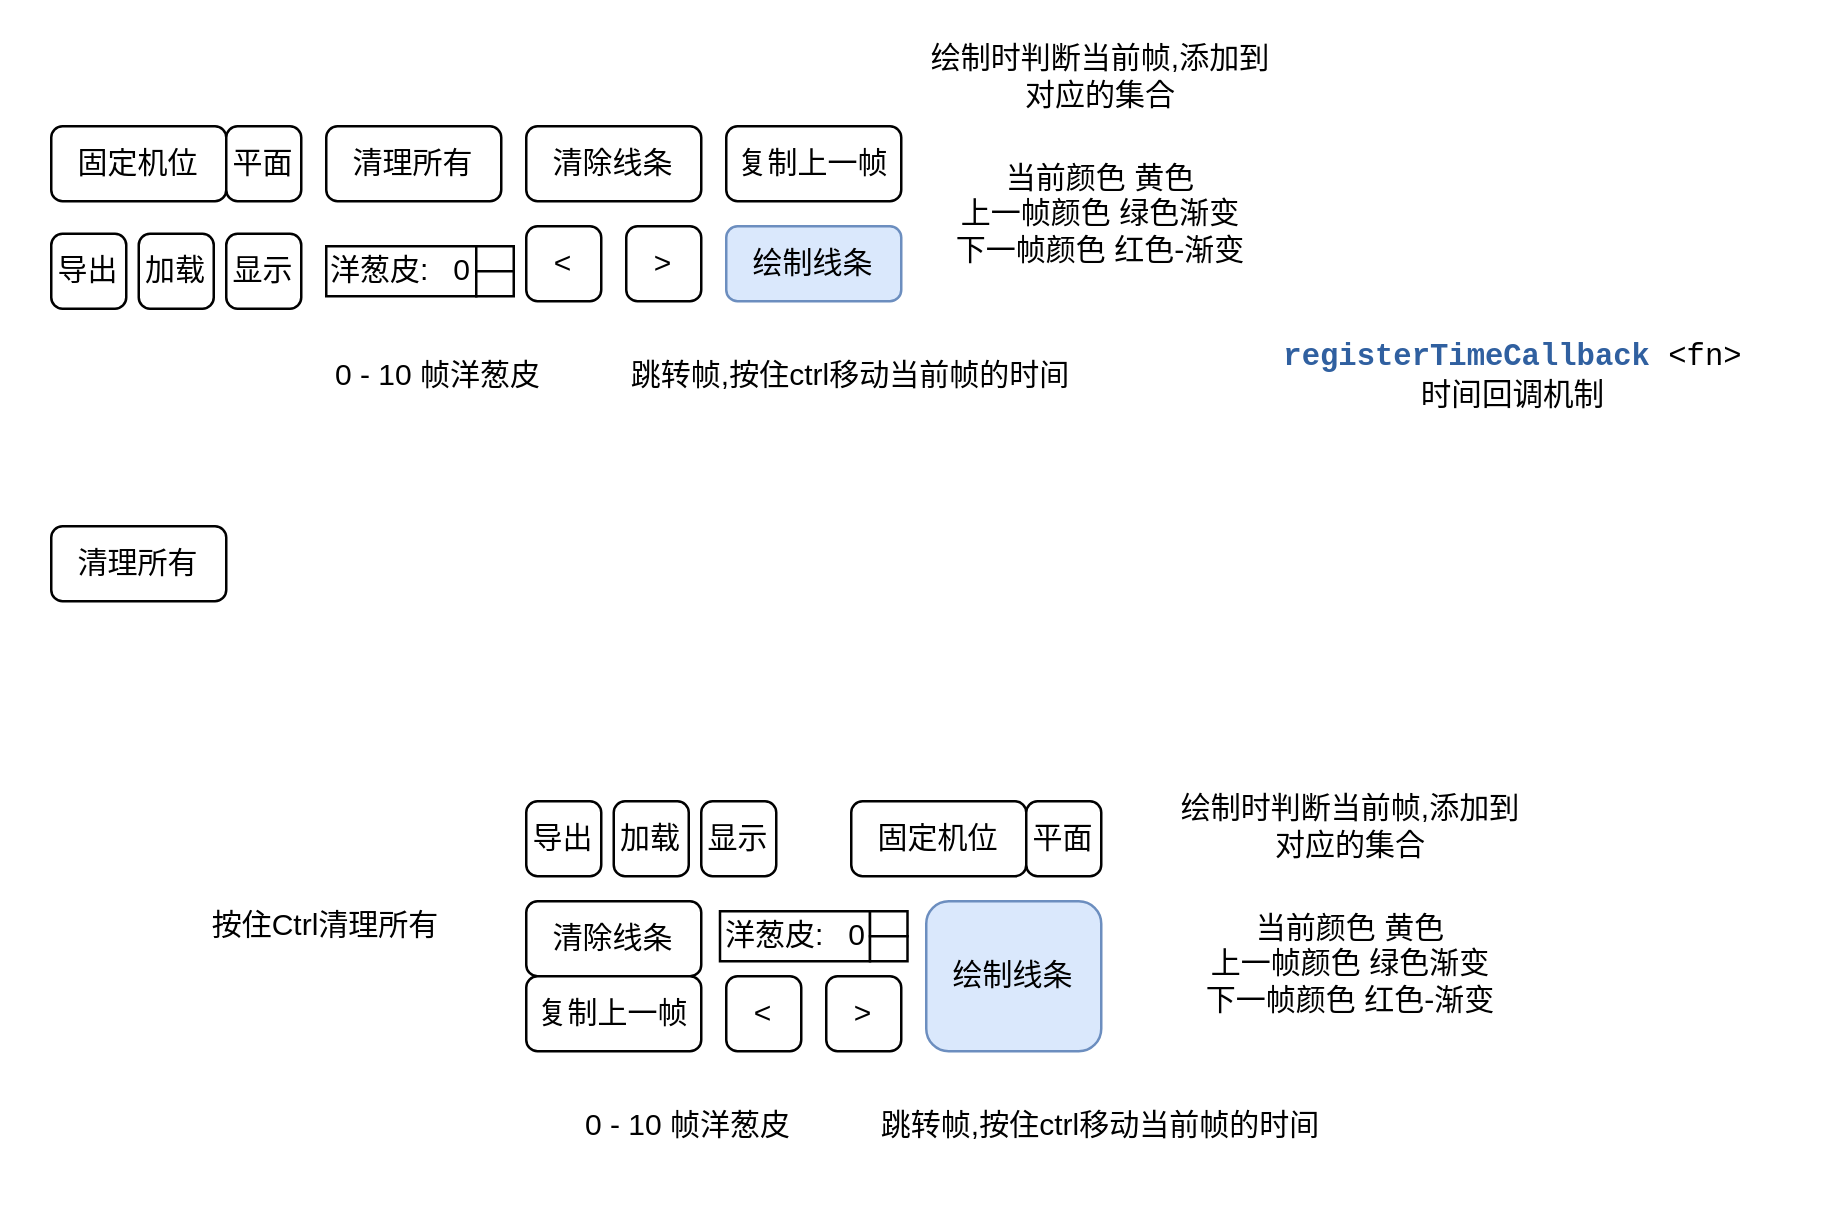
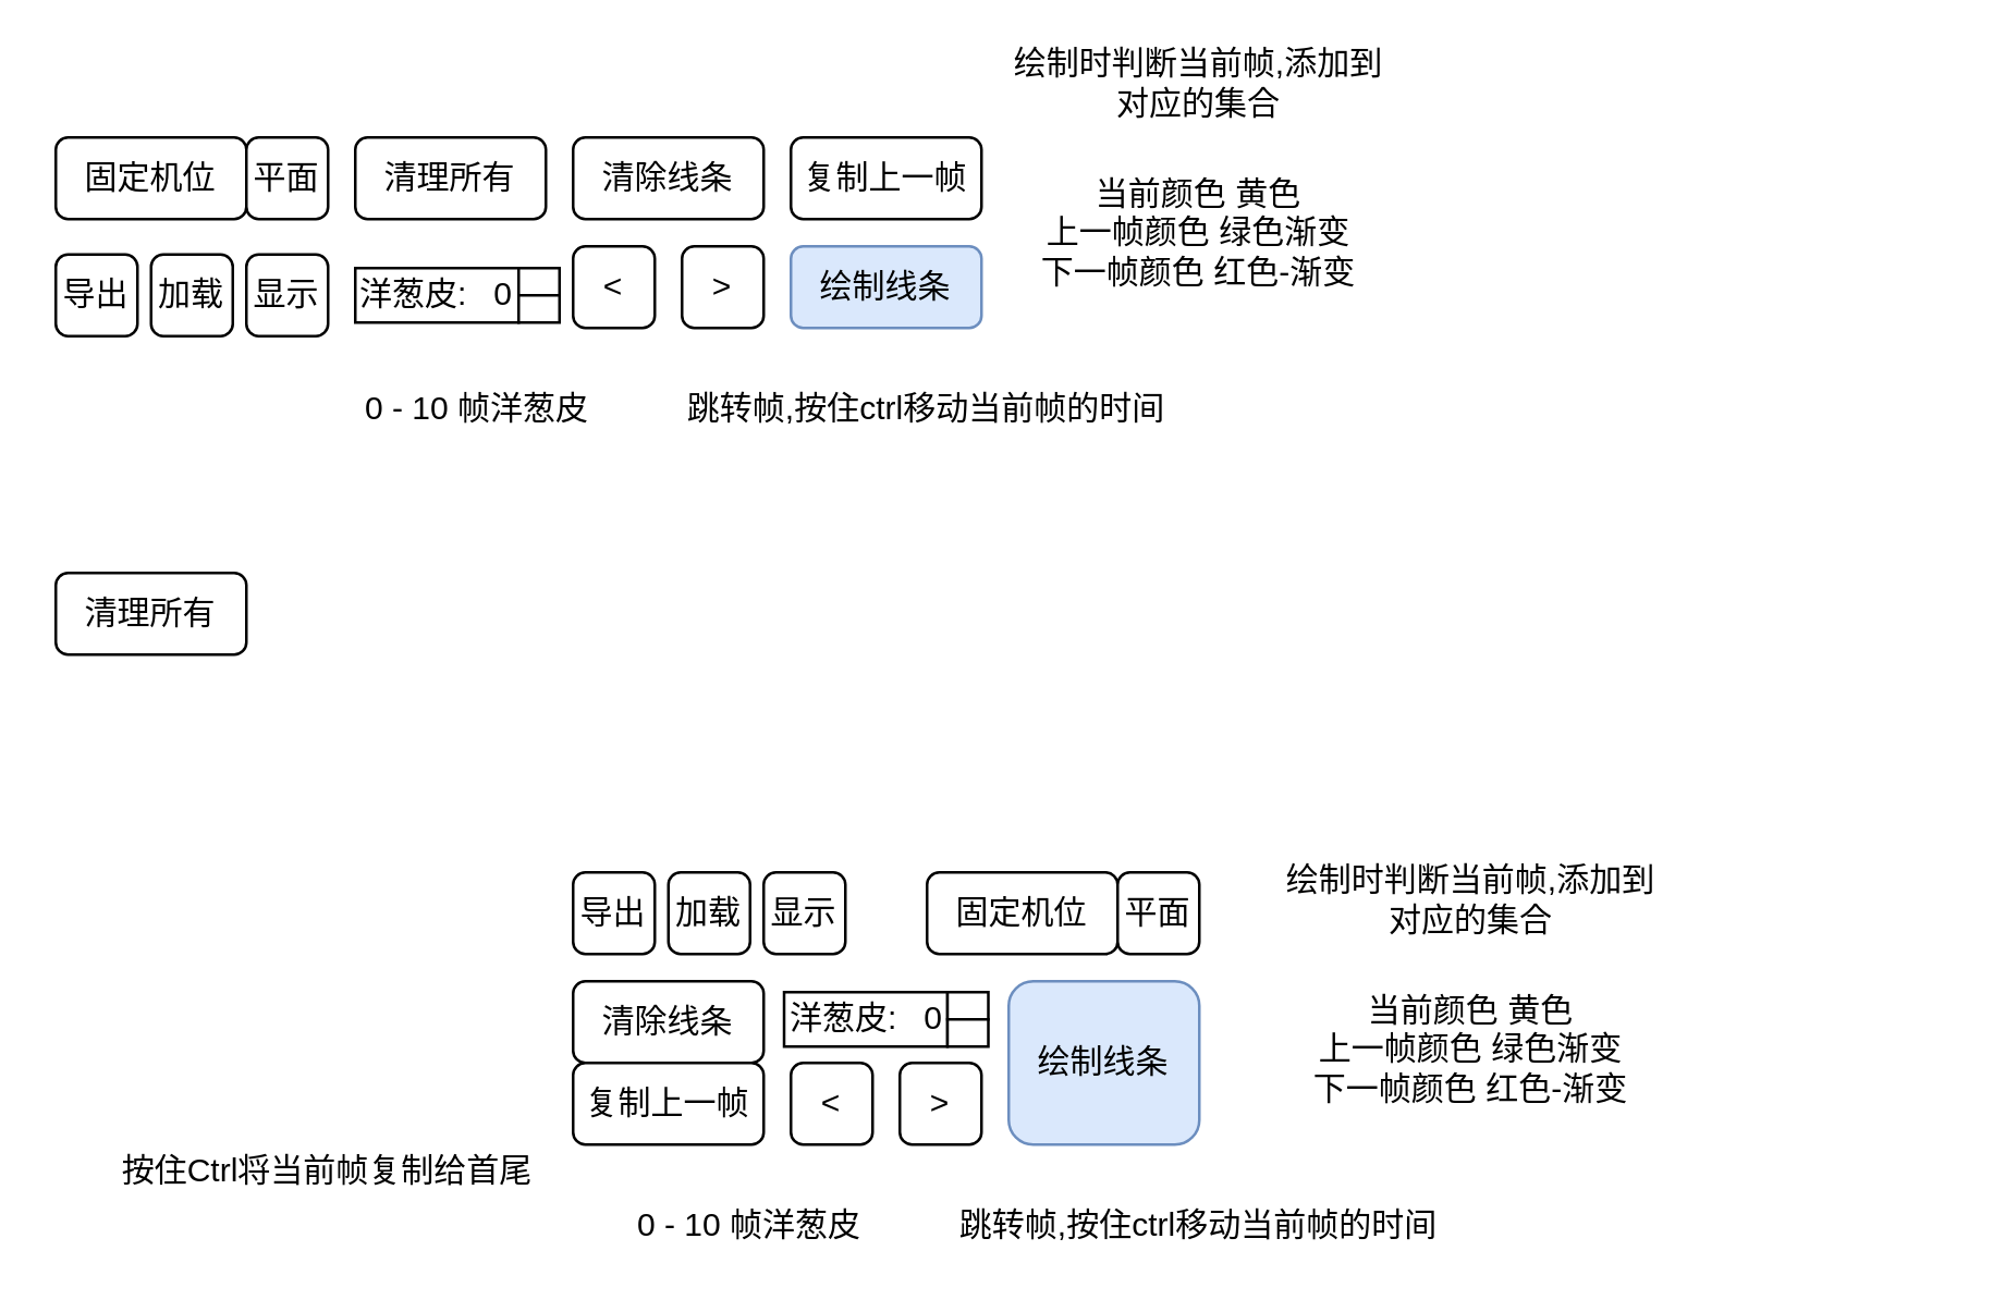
  <mxCell id="0" />
  <mxCell id="1" parent="0" />
  <mxCell id="2" value="绘制线条" style="rounded=1;whiteSpace=wrap;html=1;fillColor=#dae8fc;strokeColor=#6c8ebf;" parent="1" vertex="1"><mxGeometry x="290" y="90" width="70" height="30" as="geometry" /></mxCell>
  <mxCell id="3" value="&amp;gt;" style="rounded=1;whiteSpace=wrap;html=1;" parent="1" vertex="1"><mxGeometry x="250" y="90" width="30" height="30" as="geometry" /></mxCell>
  <mxCell id="4" value="&amp;lt;" style="rounded=1;whiteSpace=wrap;html=1;" parent="1" vertex="1"><mxGeometry x="210" y="90" width="30" height="30" as="geometry" /></mxCell>
  <mxCell id="5" value="清除线条" style="rounded=1;whiteSpace=wrap;html=1;" parent="1" vertex="1"><mxGeometry x="210" y="50" width="70" height="30" as="geometry" /></mxCell>
  <mxCell id="6" value="复制上一帧" style="rounded=1;whiteSpace=wrap;html=1;" parent="1" vertex="1"><mxGeometry x="290" y="50" width="70" height="30" as="geometry" /></mxCell>
  <mxCell id="7" value="洋葱皮:&amp;nbsp; &amp;nbsp;0" style="rounded=0;whiteSpace=wrap;html=1;" parent="1" vertex="1"><mxGeometry x="130" y="98" width="60" height="20" as="geometry" /></mxCell>
  <mxCell id="8" value="" style="rounded=0;whiteSpace=wrap;html=1;" parent="1" vertex="1"><mxGeometry x="190" y="98" width="15" height="10" as="geometry" /></mxCell>
  <mxCell id="9" value="" style="rounded=0;whiteSpace=wrap;html=1;" parent="1" vertex="1"><mxGeometry x="190" y="108" width="15" height="10" as="geometry" /></mxCell>
  <mxCell id="10" value="当前颜色 黄色&lt;br&gt;上一帧颜色 绿色渐变&lt;br&gt;下一帧颜色 红色-渐变" style="text;html=1;strokeColor=none;fillColor=none;align=center;verticalAlign=middle;whiteSpace=wrap;rounded=0;" parent="1" vertex="1"><mxGeometry x="370" y="55" width="140" height="60" as="geometry" /></mxCell>
  <mxCell id="11" value="0 - 10 帧洋葱皮" style="text;html=1;strokeColor=none;fillColor=none;align=center;verticalAlign=middle;whiteSpace=wrap;rounded=0;" parent="1" vertex="1"><mxGeometry x="130" y="140" width="90" height="20" as="geometry" /></mxCell>
  <mxCell id="12" value="绘制时判断当前帧,添加到对应的集合" style="text;html=1;strokeColor=none;fillColor=none;align=center;verticalAlign=middle;whiteSpace=wrap;rounded=0;" parent="1" vertex="1"><mxGeometry x="367" y="20" width="146" height="20" as="geometry" /></mxCell>
  <mxCell id="13" value="清理所有" style="rounded=1;whiteSpace=wrap;html=1;" parent="1" vertex="1"><mxGeometry x="130" y="50" width="70" height="30" as="geometry" /></mxCell>
  <mxCell id="14" value="跳转帧,按住ctrl移动当前帧的时间" style="text;html=1;strokeColor=none;fillColor=none;align=center;verticalAlign=middle;whiteSpace=wrap;rounded=0;" parent="1" vertex="1"><mxGeometry x="240" y="140" width="200" height="20" as="geometry" /></mxCell>
- <mxCell id="15" value="&lt;span class=&quot;codeEmphasisStrong&quot; style=&quot;font-family: &amp;#34;consolas&amp;#34; , &amp;#34;courier new&amp;#34; , &amp;#34;courier&amp;#34; , &amp;#34;nimbus mono l&amp;#34; , monospace ; font-weight: bold ; color: rgb(65 , 65 , 65) ; font-size: 12.222px ; text-align: left&quot;&gt;&lt;span class=&quot;kwd3&quot; style=&quot;color: rgb(48 , 96 , 160)&quot;&gt;registerTimeCallback&lt;/span&gt;&lt;/span&gt;&lt;span class=&quot;pln&quot; style=&quot;font-family: &amp;#34;consolas&amp;#34; , &amp;#34;courier new&amp;#34; , &amp;#34;courier&amp;#34; , &amp;#34;nimbus mono l&amp;#34; , monospace ; font-size: 12.222px ; text-align: left&quot;&gt; &amp;lt;fn&amp;gt;&lt;br&gt;时间回调机制&lt;br&gt;&lt;/span&gt;" style="text;html=1;strokeColor=none;fillColor=none;align=center;verticalAlign=middle;whiteSpace=wrap;rounded=0;" parent="1" vertex="1"><mxGeometry x="500" y="140" width="210" height="20" as="geometry" /></mxCell>
  <mxCell id="16" value="固定机位" style="rounded=1;whiteSpace=wrap;html=1;" vertex="1" parent="1"><mxGeometry x="20" y="50" width="70" height="30" as="geometry" /></mxCell>
  <mxCell id="17" value="平面" style="rounded=1;whiteSpace=wrap;html=1;" vertex="1" parent="1"><mxGeometry x="90" y="50" width="30" height="30" as="geometry" /></mxCell>
  <mxCell id="18" value="显示&lt;br&gt;" style="rounded=1;whiteSpace=wrap;html=1;" vertex="1" parent="1"><mxGeometry x="90" y="93" width="30" height="30" as="geometry" /></mxCell>
  <mxCell id="19" value="加载" style="rounded=1;whiteSpace=wrap;html=1;" vertex="1" parent="1"><mxGeometry x="55" y="93" width="30" height="30" as="geometry" /></mxCell>
  <mxCell id="20" value="导出" style="rounded=1;whiteSpace=wrap;html=1;" vertex="1" parent="1"><mxGeometry x="20" y="93" width="30" height="30" as="geometry" /></mxCell>
  <mxCell id="21" value="绘制线条" style="rounded=1;whiteSpace=wrap;html=1;fillColor=#dae8fc;strokeColor=#6c8ebf;" vertex="1" parent="1"><mxGeometry x="370" y="360" width="70" height="60" as="geometry" /></mxCell>
  <mxCell id="22" value="&amp;gt;" style="rounded=1;whiteSpace=wrap;html=1;" vertex="1" parent="1"><mxGeometry x="330" y="390" width="30" height="30" as="geometry" /></mxCell>
  <mxCell id="23" value="&amp;lt;" style="rounded=1;whiteSpace=wrap;html=1;" vertex="1" parent="1"><mxGeometry x="290" y="390" width="30" height="30" as="geometry" /></mxCell>
  <mxCell id="24" value="清除线条" style="rounded=1;whiteSpace=wrap;html=1;" vertex="1" parent="1"><mxGeometry x="210" y="360" width="70" height="30" as="geometry" /></mxCell>
  <mxCell id="25" value="复制上一帧" style="rounded=1;whiteSpace=wrap;html=1;" vertex="1" parent="1"><mxGeometry x="210" y="390" width="70" height="30" as="geometry" /></mxCell>
  <mxCell id="26" value="洋葱皮:&amp;nbsp; &amp;nbsp;0" style="rounded=0;whiteSpace=wrap;html=1;" vertex="1" parent="1"><mxGeometry x="287.5" y="364" width="60" height="20" as="geometry" /></mxCell>
  <mxCell id="27" value="" style="rounded=0;whiteSpace=wrap;html=1;" vertex="1" parent="1"><mxGeometry x="347.5" y="364" width="15" height="10" as="geometry" /></mxCell>
  <mxCell id="28" value="" style="rounded=0;whiteSpace=wrap;html=1;" vertex="1" parent="1"><mxGeometry x="347.5" y="374" width="15" height="10" as="geometry" /></mxCell>
  <mxCell id="29" value="清理所有" style="rounded=1;whiteSpace=wrap;html=1;" vertex="1" parent="1"><mxGeometry x="20" y="210" width="70" height="30" as="geometry" /></mxCell>
  <mxCell id="30" value="固定机位" style="rounded=1;whiteSpace=wrap;html=1;" vertex="1" parent="1"><mxGeometry x="340" y="320" width="70" height="30" as="geometry" /></mxCell>
  <mxCell id="31" value="平面" style="rounded=1;whiteSpace=wrap;html=1;" vertex="1" parent="1"><mxGeometry x="410" y="320" width="30" height="30" as="geometry" /></mxCell>
  <mxCell id="32" value="显示&lt;br&gt;" style="rounded=1;whiteSpace=wrap;html=1;" vertex="1" parent="1"><mxGeometry x="280" y="320" width="30" height="30" as="geometry" /></mxCell>
  <mxCell id="33" value="加载" style="rounded=1;whiteSpace=wrap;html=1;" vertex="1" parent="1"><mxGeometry x="245" y="320" width="30" height="30" as="geometry" /></mxCell>
  <mxCell id="34" value="导出" style="rounded=1;whiteSpace=wrap;html=1;" vertex="1" parent="1"><mxGeometry x="210" y="320" width="30" height="30" as="geometry" /></mxCell>
  <mxCell id="35" value="绘制时判断当前帧,添加到对应的集合" style="text;html=1;strokeColor=none;fillColor=none;align=center;verticalAlign=middle;whiteSpace=wrap;rounded=0;" vertex="1" parent="1"><mxGeometry x="467" y="320" width="146" height="20" as="geometry" /></mxCell>
  <mxCell id="36" value="当前颜色 黄色&lt;br&gt;上一帧颜色 绿色渐变&lt;br&gt;下一帧颜色 红色-渐变" style="text;html=1;strokeColor=none;fillColor=none;align=center;verticalAlign=middle;whiteSpace=wrap;rounded=0;" vertex="1" parent="1"><mxGeometry x="470" y="355" width="140" height="60" as="geometry" /></mxCell>
  <mxCell id="37" value="跳转帧,按住ctrl移动当前帧的时间" style="text;html=1;strokeColor=none;fillColor=none;align=center;verticalAlign=middle;whiteSpace=wrap;rounded=0;" vertex="1" parent="1"><mxGeometry x="340" y="440" width="200" height="20" as="geometry" /></mxCell>
  <mxCell id="38" value="0 - 10 帧洋葱皮" style="text;html=1;strokeColor=none;fillColor=none;align=center;verticalAlign=middle;whiteSpace=wrap;rounded=0;" vertex="1" parent="1"><mxGeometry x="230" y="440" width="90" height="20" as="geometry" /></mxCell>
- <mxCell id="39" value="按住Ctrl清理所有" style="text;html=1;strokeColor=none;fillColor=none;align=center;verticalAlign=middle;whiteSpace=wrap;rounded=0;" vertex="1" parent="1"><mxGeometry x="80" y="360" width="100" height="20" as="geometry" /></mxCell>
+ <mxCell id="40" value="按住Ctrl将当前帧复制给首尾" style="text;html=1;strokeColor=none;fillColor=none;align=center;verticalAlign=middle;whiteSpace=wrap;rounded=0;" vertex="1" parent="1"><mxGeometry x="40" y="420" width="160" height="20" as="geometry" /></mxCell>
